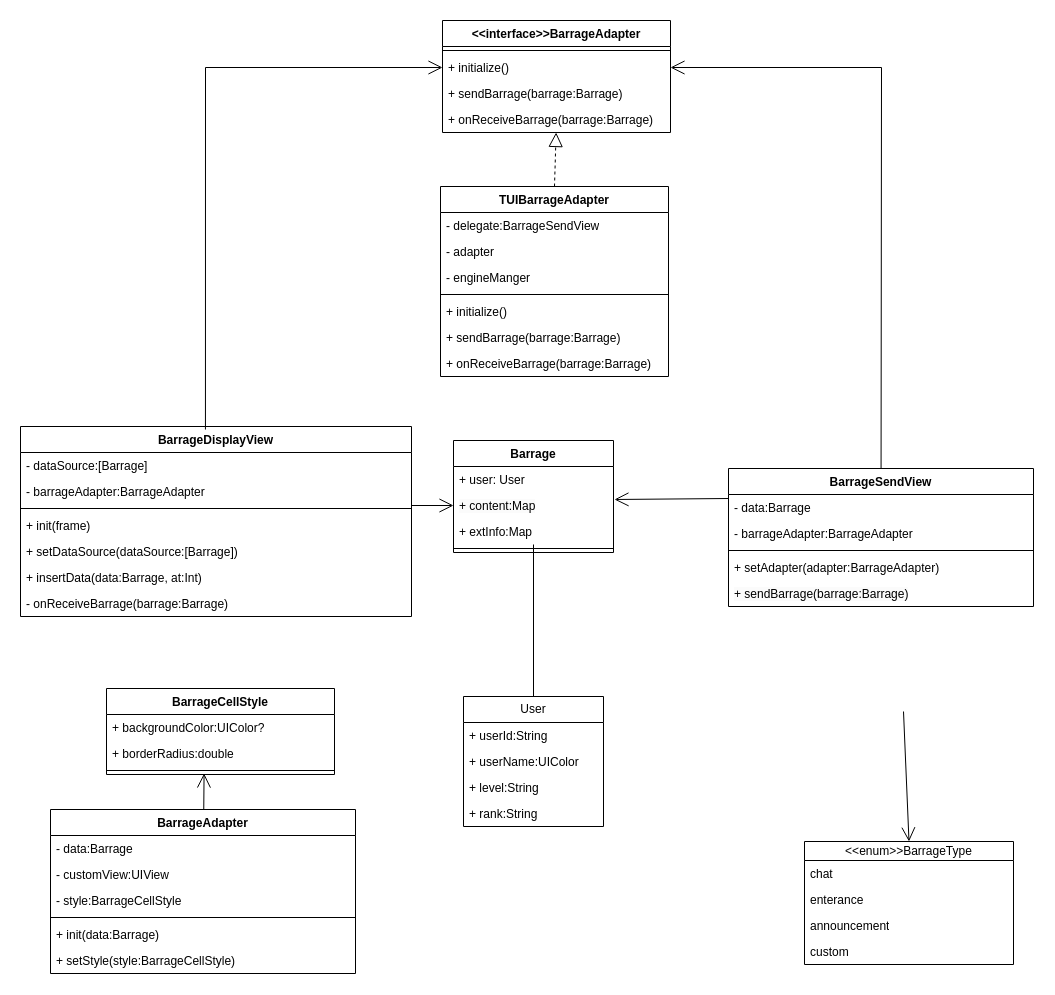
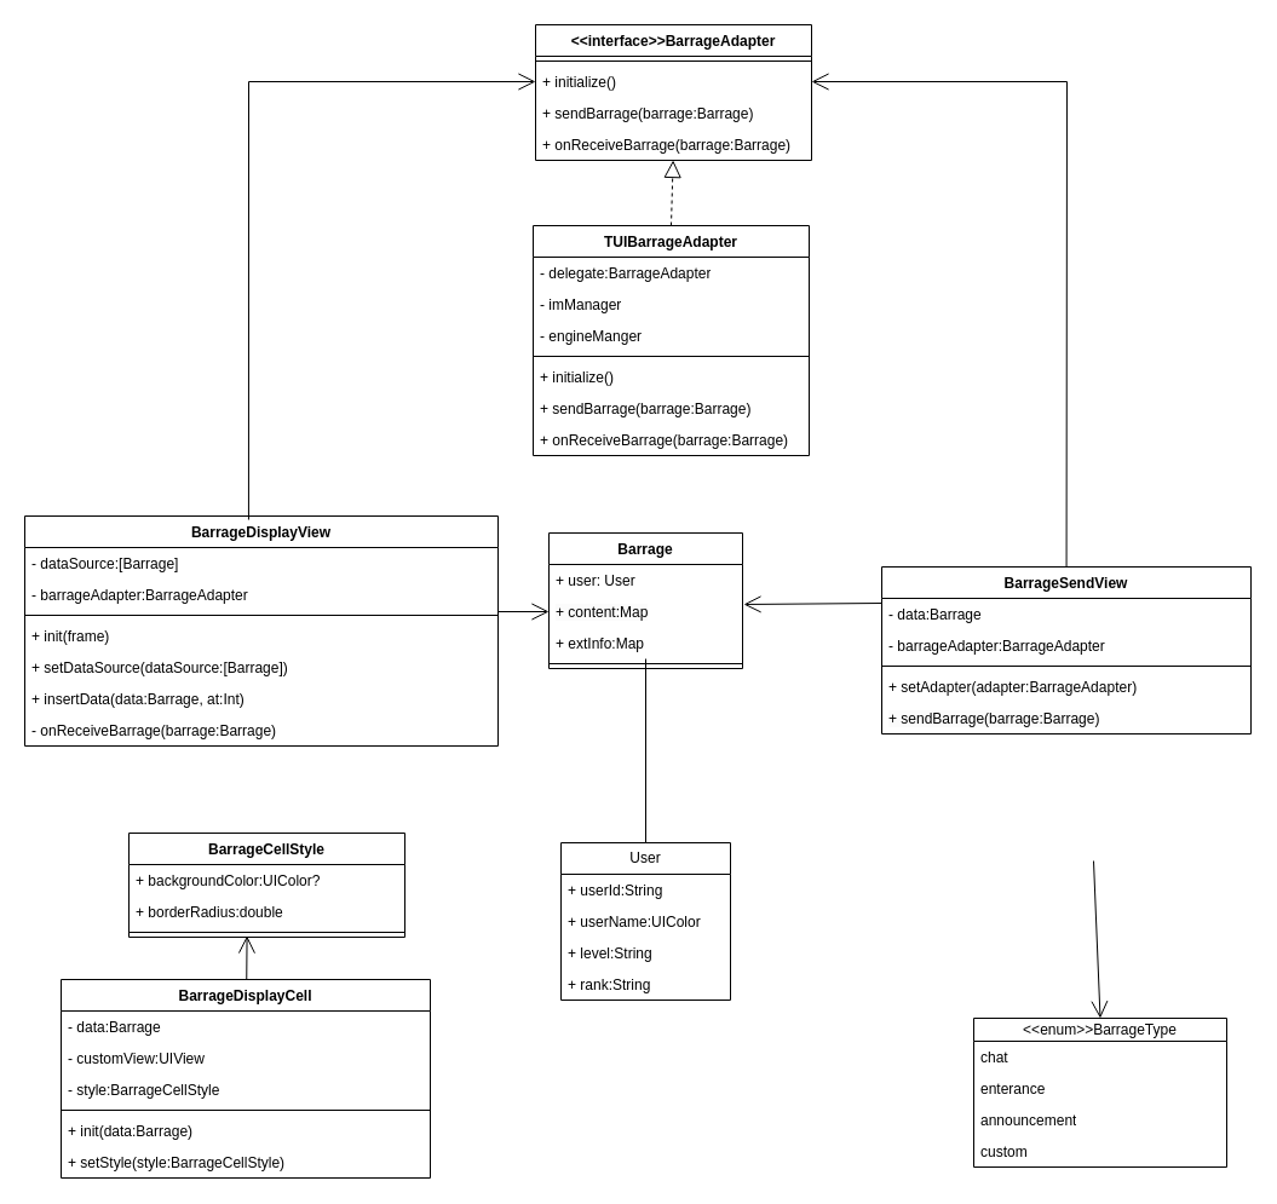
  <mxCell id="0" />
  <mxCell id="1" parent="0" />
  <mxCell id="2" value="&amp;lt;&amp;lt;interface&amp;gt;&amp;gt;BarrageAdapter" style="swimlane;fontStyle=1;align=center;verticalAlign=top;childLayout=stackLayout;horizontal=1;startSize=26;horizontalStack=0;resizeParent=1;resizeParentMax=0;resizeLast=0;collapsible=1;marginBottom=0;whiteSpace=wrap;html=1;" vertex="1" parent="1"><mxGeometry x="442" y="20" width="228" height="112" as="geometry" /></mxCell>
  <mxCell id="3" value="" style="line;strokeWidth=1;fillColor=none;align=left;verticalAlign=middle;spacingTop=-1;spacingLeft=3;spacingRight=3;rotatable=0;labelPosition=right;points=[];portConstraint=eastwest;strokeColor=inherit;" vertex="1" parent="2"><mxGeometry y="26" width="228" height="8" as="geometry" /></mxCell>
  <mxCell id="4" value="+ initialize()" style="text;strokeColor=none;fillColor=none;align=left;verticalAlign=top;spacingLeft=4;spacingRight=4;overflow=hidden;rotatable=0;points=[[0,0.5],[1,0.5]];portConstraint=eastwest;whiteSpace=wrap;html=1;" vertex="1" parent="2"><mxGeometry y="34" width="228" height="26" as="geometry" /></mxCell>
  <mxCell id="5" value="+ sendBarrage(barrage:Barrage)" style="text;strokeColor=none;fillColor=none;align=left;verticalAlign=top;spacingLeft=4;spacingRight=4;overflow=hidden;rotatable=0;points=[[0,0.5],[1,0.5]];portConstraint=eastwest;whiteSpace=wrap;html=1;" vertex="1" parent="2"><mxGeometry y="60" width="228" height="26" as="geometry" /></mxCell>
  <mxCell id="6" value="+ onReceiveBarrage(barrage:Barrage)" style="text;strokeColor=none;fillColor=none;align=left;verticalAlign=top;spacingLeft=4;spacingRight=4;overflow=hidden;rotatable=0;points=[[0,0.5],[1,0.5]];portConstraint=eastwest;whiteSpace=wrap;html=1;" vertex="1" parent="2"><mxGeometry y="86" width="228" height="26" as="geometry" /></mxCell>
  <mxCell id="7" value="TUIBarrageAdapter" style="swimlane;fontStyle=1;align=center;verticalAlign=top;childLayout=stackLayout;horizontal=1;startSize=26;horizontalStack=0;resizeParent=1;resizeParentMax=0;resizeLast=0;collapsible=1;marginBottom=0;whiteSpace=wrap;html=1;" vertex="1" parent="1"><mxGeometry x="440" y="186" width="228" height="190" as="geometry" /></mxCell>
- <mxCell id="8" value="- delegate:BarrageSendView" style="text;strokeColor=none;fillColor=none;align=left;verticalAlign=top;spacingLeft=4;spacingRight=4;overflow=hidden;rotatable=0;points=[[0,0.5],[1,0.5]];portConstraint=eastwest;whiteSpace=wrap;html=1;" vertex="1" parent="7"><mxGeometry y="26" width="228" height="26" as="geometry" /></mxCell>
- <mxCell id="9" value="- adapter" style="text;strokeColor=none;fillColor=none;align=left;verticalAlign=top;spacingLeft=4;spacingRight=4;overflow=hidden;rotatable=0;points=[[0,0.5],[1,0.5]];portConstraint=eastwest;whiteSpace=wrap;html=1;" vertex="1" parent="7"><mxGeometry y="52" width="228" height="26" as="geometry" /></mxCell>
+ <mxCell id="8" value="- delegate:BarrageAdapter" style="text;strokeColor=none;fillColor=none;align=left;verticalAlign=top;spacingLeft=4;spacingRight=4;overflow=hidden;rotatable=0;points=[[0,0.5],[1,0.5]];portConstraint=eastwest;whiteSpace=wrap;html=1;" vertex="1" parent="7"><mxGeometry y="26" width="228" height="26" as="geometry" /></mxCell>
+ <mxCell id="9" value="- imManager" style="text;strokeColor=none;fillColor=none;align=left;verticalAlign=top;spacingLeft=4;spacingRight=4;overflow=hidden;rotatable=0;points=[[0,0.5],[1,0.5]];portConstraint=eastwest;whiteSpace=wrap;html=1;" vertex="1" parent="7"><mxGeometry y="52" width="228" height="26" as="geometry" /></mxCell>
  <mxCell id="10" value="- engineManger" style="text;strokeColor=none;fillColor=none;align=left;verticalAlign=top;spacingLeft=4;spacingRight=4;overflow=hidden;rotatable=0;points=[[0,0.5],[1,0.5]];portConstraint=eastwest;whiteSpace=wrap;html=1;" vertex="1" parent="7"><mxGeometry y="78" width="228" height="26" as="geometry" /></mxCell>
  <mxCell id="11" value="" style="line;strokeWidth=1;fillColor=none;align=left;verticalAlign=middle;spacingTop=-1;spacingLeft=3;spacingRight=3;rotatable=0;labelPosition=right;points=[];portConstraint=eastwest;strokeColor=inherit;" vertex="1" parent="7"><mxGeometry y="104" width="228" height="8" as="geometry" /></mxCell>
  <mxCell id="12" value="+ initialize()" style="text;strokeColor=none;fillColor=none;align=left;verticalAlign=top;spacingLeft=4;spacingRight=4;overflow=hidden;rotatable=0;points=[[0,0.5],[1,0.5]];portConstraint=eastwest;whiteSpace=wrap;html=1;" vertex="1" parent="7"><mxGeometry y="112" width="228" height="26" as="geometry" /></mxCell>
  <mxCell id="13" value="+ sendBarrage(barrage:Barrage)" style="text;strokeColor=none;fillColor=none;align=left;verticalAlign=top;spacingLeft=4;spacingRight=4;overflow=hidden;rotatable=0;points=[[0,0.5],[1,0.5]];portConstraint=eastwest;whiteSpace=wrap;html=1;" vertex="1" parent="7"><mxGeometry y="138" width="228" height="26" as="geometry" /></mxCell>
  <mxCell id="14" value="+ onReceiveBarrage(barrage:Barrage)" style="text;strokeColor=none;fillColor=none;align=left;verticalAlign=top;spacingLeft=4;spacingRight=4;overflow=hidden;rotatable=0;points=[[0,0.5],[1,0.5]];portConstraint=eastwest;whiteSpace=wrap;html=1;" vertex="1" parent="7"><mxGeometry y="164" width="228" height="26" as="geometry" /></mxCell>
  <mxCell id="15" value="" style="endArrow=block;dashed=1;endFill=0;endSize=12;html=1;rounded=0;exitX=0.5;exitY=0;exitDx=0;exitDy=0;" edge="1" parent="1" source="7" target="6"><mxGeometry width="160" relative="1" as="geometry"><mxPoint x="554" y="193" as="sourcePoint" /><mxPoint x="797" y="188" as="targetPoint" /></mxGeometry></mxCell>
  <mxCell id="16" value="BarrageDisplayView" style="swimlane;fontStyle=1;align=center;verticalAlign=top;childLayout=stackLayout;horizontal=1;startSize=26;horizontalStack=0;resizeParent=1;resizeParentMax=0;resizeLast=0;collapsible=1;marginBottom=0;whiteSpace=wrap;html=1;" vertex="1" parent="1"><mxGeometry x="20" y="426" width="391" height="190" as="geometry" /></mxCell>
  <mxCell id="17" value="- dataSource:[Barrage]" style="text;strokeColor=none;fillColor=none;align=left;verticalAlign=top;spacingLeft=4;spacingRight=4;overflow=hidden;rotatable=0;points=[[0,0.5],[1,0.5]];portConstraint=eastwest;whiteSpace=wrap;html=1;" vertex="1" parent="16"><mxGeometry y="26" width="391" height="26" as="geometry" /></mxCell>
  <mxCell id="18" value="- barrageAdapter:BarrageAdapter" style="text;strokeColor=none;fillColor=none;align=left;verticalAlign=top;spacingLeft=4;spacingRight=4;overflow=hidden;rotatable=0;points=[[0,0.5],[1,0.5]];portConstraint=eastwest;whiteSpace=wrap;html=1;" vertex="1" parent="16"><mxGeometry y="52" width="391" height="26" as="geometry" /></mxCell>
  <mxCell id="19" value="" style="line;strokeWidth=1;fillColor=none;align=left;verticalAlign=middle;spacingTop=-1;spacingLeft=3;spacingRight=3;rotatable=0;labelPosition=right;points=[];portConstraint=eastwest;strokeColor=inherit;" vertex="1" parent="16"><mxGeometry y="78" width="391" height="8" as="geometry" /></mxCell>
  <mxCell id="20" value="+ init(frame)" style="text;strokeColor=none;fillColor=none;align=left;verticalAlign=top;spacingLeft=4;spacingRight=4;overflow=hidden;rotatable=0;points=[[0,0.5],[1,0.5]];portConstraint=eastwest;whiteSpace=wrap;html=1;" vertex="1" parent="16"><mxGeometry y="86" width="391" height="26" as="geometry" /></mxCell>
  <mxCell id="21" value="+ setDataSource(dataSource:[Barrage])" style="text;strokeColor=none;fillColor=none;align=left;verticalAlign=top;spacingLeft=4;spacingRight=4;overflow=hidden;rotatable=0;points=[[0,0.5],[1,0.5]];portConstraint=eastwest;whiteSpace=wrap;html=1;" vertex="1" parent="16"><mxGeometry y="112" width="391" height="26" as="geometry" /></mxCell>
  <mxCell id="22" value="+ insertData(data:Barrage, at:Int)" style="text;strokeColor=none;fillColor=none;align=left;verticalAlign=top;spacingLeft=4;spacingRight=4;overflow=hidden;rotatable=0;points=[[0,0.5],[1,0.5]];portConstraint=eastwest;whiteSpace=wrap;html=1;" vertex="1" parent="16"><mxGeometry y="138" width="391" height="26" as="geometry" /></mxCell>
  <mxCell id="23" value="- onReceiveBarrage(barrage:Barrage)" style="text;strokeColor=none;fillColor=none;align=left;verticalAlign=top;spacingLeft=4;spacingRight=4;overflow=hidden;rotatable=0;points=[[0,0.5],[1,0.5]];portConstraint=eastwest;whiteSpace=wrap;html=1;" vertex="1" parent="16"><mxGeometry y="164" width="391" height="26" as="geometry" /></mxCell>
  <mxCell id="24" value="Barrage" style="swimlane;fontStyle=1;align=center;verticalAlign=top;childLayout=stackLayout;horizontal=1;startSize=26;horizontalStack=0;resizeParent=1;resizeParentMax=0;resizeLast=0;collapsible=1;marginBottom=0;whiteSpace=wrap;html=1;" vertex="1" parent="1"><mxGeometry x="453" y="440" width="160" height="112" as="geometry" /></mxCell>
  <mxCell id="25" value="+ user: User" style="text;strokeColor=none;fillColor=none;align=left;verticalAlign=top;spacingLeft=4;spacingRight=4;overflow=hidden;rotatable=0;points=[[0,0.5],[1,0.5]];portConstraint=eastwest;whiteSpace=wrap;html=1;" vertex="1" parent="24"><mxGeometry y="26" width="160" height="26" as="geometry" /></mxCell>
  <mxCell id="26" value="&lt;meta charset=&quot;utf-8&quot;&gt;&lt;span style=&quot;color: rgb(0, 0, 0); font-family: Helvetica; font-size: 12px; font-style: normal; font-variant-ligatures: normal; font-variant-caps: normal; font-weight: 400; letter-spacing: normal; orphans: 2; text-align: left; text-indent: 0px; text-transform: none; widows: 2; word-spacing: 0px; -webkit-text-stroke-width: 0px; white-space: normal; background-color: rgb(251, 251, 251); text-decoration-thickness: initial; text-decoration-style: initial; text-decoration-color: initial; display: inline !important; float: none;&quot;&gt;+ content:Map&lt;/span&gt;" style="text;strokeColor=none;fillColor=none;align=left;verticalAlign=top;spacingLeft=4;spacingRight=4;overflow=hidden;rotatable=0;points=[[0,0.5],[1,0.5]];portConstraint=eastwest;whiteSpace=wrap;html=1;" vertex="1" parent="24"><mxGeometry y="52" width="160" height="26" as="geometry" /></mxCell>
  <mxCell id="27" value="+ extInfo:Map" style="text;strokeColor=none;fillColor=none;align=left;verticalAlign=top;spacingLeft=4;spacingRight=4;overflow=hidden;rotatable=0;points=[[0,0.5],[1,0.5]];portConstraint=eastwest;whiteSpace=wrap;html=1;" vertex="1" parent="24"><mxGeometry y="78" width="160" height="26" as="geometry" /></mxCell>
  <mxCell id="28" value="" style="line;strokeWidth=1;fillColor=none;align=left;verticalAlign=middle;spacingTop=-1;spacingLeft=3;spacingRight=3;rotatable=0;labelPosition=right;points=[];portConstraint=eastwest;strokeColor=inherit;" vertex="1" parent="24"><mxGeometry y="104" width="160" height="8" as="geometry" /></mxCell>
  <mxCell id="29" value="&amp;lt;&amp;lt;enum&amp;gt;&amp;gt;BarrageType" style="swimlane;fontStyle=0;childLayout=stackLayout;horizontal=1;startSize=19;fillColor=none;horizontalStack=0;resizeParent=1;resizeParentMax=0;resizeLast=0;collapsible=1;marginBottom=0;whiteSpace=wrap;html=1;" vertex="1" parent="1"><mxGeometry x="804" y="841" width="209" height="123" as="geometry" /></mxCell>
  <mxCell id="30" value="chat" style="text;strokeColor=none;fillColor=none;align=left;verticalAlign=top;spacingLeft=4;spacingRight=4;overflow=hidden;rotatable=0;points=[[0,0.5],[1,0.5]];portConstraint=eastwest;whiteSpace=wrap;html=1;" vertex="1" parent="29"><mxGeometry y="19" width="209" height="26" as="geometry" /></mxCell>
  <mxCell id="31" value="enterance" style="text;strokeColor=none;fillColor=none;align=left;verticalAlign=top;spacingLeft=4;spacingRight=4;overflow=hidden;rotatable=0;points=[[0,0.5],[1,0.5]];portConstraint=eastwest;whiteSpace=wrap;html=1;" vertex="1" parent="29"><mxGeometry y="45" width="209" height="26" as="geometry" /></mxCell>
  <mxCell id="32" value="announcement" style="text;strokeColor=none;fillColor=none;align=left;verticalAlign=top;spacingLeft=4;spacingRight=4;overflow=hidden;rotatable=0;points=[[0,0.5],[1,0.5]];portConstraint=eastwest;whiteSpace=wrap;html=1;" vertex="1" parent="29"><mxGeometry y="71" width="209" height="26" as="geometry" /></mxCell>
  <mxCell id="33" value="custom" style="text;strokeColor=none;fillColor=none;align=left;verticalAlign=top;spacingLeft=4;spacingRight=4;overflow=hidden;rotatable=0;points=[[0,0.5],[1,0.5]];portConstraint=eastwest;whiteSpace=wrap;html=1;" vertex="1" parent="29"><mxGeometry y="97" width="209" height="26" as="geometry" /></mxCell>
  <mxCell id="34" value="" style="endArrow=open;endFill=1;endSize=12;html=1;rounded=0;entryX=0.5;entryY=0;entryDx=0;entryDy=0;" edge="1" parent="1" target="29"><mxGeometry width="160" relative="1" as="geometry"><mxPoint x="903" y="711" as="sourcePoint" /><mxPoint x="1050.5" y="837.99" as="targetPoint" /></mxGeometry></mxCell>
- <mxCell id="35" value="BarrageAdapter" style="swimlane;fontStyle=1;align=center;verticalAlign=top;childLayout=stackLayout;horizontal=1;startSize=26;horizontalStack=0;resizeParent=1;resizeParentMax=0;resizeLast=0;collapsible=1;marginBottom=0;whiteSpace=wrap;html=1;" vertex="1" parent="1"><mxGeometry x="50" y="809" width="305" height="164" as="geometry" /></mxCell>
+ <mxCell id="35" value="BarrageDisplayCell" style="swimlane;fontStyle=1;align=center;verticalAlign=top;childLayout=stackLayout;horizontal=1;startSize=26;horizontalStack=0;resizeParent=1;resizeParentMax=0;resizeLast=0;collapsible=1;marginBottom=0;whiteSpace=wrap;html=1;" vertex="1" parent="1"><mxGeometry x="50" y="809" width="305" height="164" as="geometry" /></mxCell>
  <mxCell id="36" value="- data:Barrage" style="text;strokeColor=none;fillColor=none;align=left;verticalAlign=top;spacingLeft=4;spacingRight=4;overflow=hidden;rotatable=0;points=[[0,0.5],[1,0.5]];portConstraint=eastwest;whiteSpace=wrap;html=1;" vertex="1" parent="35"><mxGeometry y="26" width="305" height="26" as="geometry" /></mxCell>
  <mxCell id="37" value="- customView:UIView" style="text;strokeColor=none;fillColor=none;align=left;verticalAlign=top;spacingLeft=4;spacingRight=4;overflow=hidden;rotatable=0;points=[[0,0.5],[1,0.5]];portConstraint=eastwest;whiteSpace=wrap;html=1;" vertex="1" parent="35"><mxGeometry y="52" width="305" height="26" as="geometry" /></mxCell>
  <mxCell id="38" value="- style:BarrageCellStyle" style="text;strokeColor=none;fillColor=none;align=left;verticalAlign=top;spacingLeft=4;spacingRight=4;overflow=hidden;rotatable=0;points=[[0,0.5],[1,0.5]];portConstraint=eastwest;whiteSpace=wrap;html=1;" vertex="1" parent="35"><mxGeometry y="78" width="305" height="26" as="geometry" /></mxCell>
  <mxCell id="39" value="" style="line;strokeWidth=1;fillColor=none;align=left;verticalAlign=middle;spacingTop=-1;spacingLeft=3;spacingRight=3;rotatable=0;labelPosition=right;points=[];portConstraint=eastwest;strokeColor=inherit;" vertex="1" parent="35"><mxGeometry y="104" width="305" height="8" as="geometry" /></mxCell>
  <mxCell id="40" value="+ init(data:Barrage)" style="text;strokeColor=none;fillColor=none;align=left;verticalAlign=top;spacingLeft=4;spacingRight=4;overflow=hidden;rotatable=0;points=[[0,0.5],[1,0.5]];portConstraint=eastwest;whiteSpace=wrap;html=1;" vertex="1" parent="35"><mxGeometry y="112" width="305" height="26" as="geometry" /></mxCell>
  <mxCell id="41" value="+ setStyle(style:BarrageCellStyle)" style="text;strokeColor=none;fillColor=none;align=left;verticalAlign=top;spacingLeft=4;spacingRight=4;overflow=hidden;rotatable=0;points=[[0,0.5],[1,0.5]];portConstraint=eastwest;whiteSpace=wrap;html=1;" vertex="1" parent="35"><mxGeometry y="138" width="305" height="26" as="geometry" /></mxCell>
  <mxCell id="42" value="BarrageCellStyle" style="swimlane;fontStyle=1;align=center;verticalAlign=top;childLayout=stackLayout;horizontal=1;startSize=26;horizontalStack=0;resizeParent=1;resizeParentMax=0;resizeLast=0;collapsible=1;marginBottom=0;whiteSpace=wrap;html=1;" vertex="1" parent="1"><mxGeometry x="106" y="688" width="228" height="86" as="geometry" /></mxCell>
  <mxCell id="43" value="+ backgroundColor:UIColor?" style="text;strokeColor=none;fillColor=none;align=left;verticalAlign=top;spacingLeft=4;spacingRight=4;overflow=hidden;rotatable=0;points=[[0,0.5],[1,0.5]];portConstraint=eastwest;whiteSpace=wrap;html=1;" vertex="1" parent="42"><mxGeometry y="26" width="228" height="26" as="geometry" /></mxCell>
  <mxCell id="44" value="+ borderRadius:double" style="text;strokeColor=none;fillColor=none;align=left;verticalAlign=top;spacingLeft=4;spacingRight=4;overflow=hidden;rotatable=0;points=[[0,0.5],[1,0.5]];portConstraint=eastwest;whiteSpace=wrap;html=1;" vertex="1" parent="42"><mxGeometry y="52" width="228" height="26" as="geometry" /></mxCell>
  <mxCell id="45" value="" style="line;strokeWidth=1;fillColor=none;align=left;verticalAlign=middle;spacingTop=-1;spacingLeft=3;spacingRight=3;rotatable=0;labelPosition=right;points=[];portConstraint=eastwest;strokeColor=inherit;" vertex="1" parent="42"><mxGeometry y="78" width="228" height="8" as="geometry" /></mxCell>
  <mxCell id="46" value="" style="endArrow=open;endFill=1;endSize=12;html=1;rounded=0;entryX=0.428;entryY=0.875;entryDx=0;entryDy=0;entryPerimeter=0;" edge="1" parent="1" source="35" target="45"><mxGeometry width="160" relative="1" as="geometry"><mxPoint x="-47" y="812" as="sourcePoint" /><mxPoint x="113" y="812" as="targetPoint" /></mxGeometry></mxCell>
  <mxCell id="47" value="BarrageSendView" style="swimlane;fontStyle=1;align=center;verticalAlign=top;childLayout=stackLayout;horizontal=1;startSize=26;horizontalStack=0;resizeParent=1;resizeParentMax=0;resizeLast=0;collapsible=1;marginBottom=0;whiteSpace=wrap;html=1;" vertex="1" parent="1"><mxGeometry x="728" y="468" width="305" height="138" as="geometry" /></mxCell>
  <mxCell id="48" value="- data:Barrage" style="text;strokeColor=none;fillColor=none;align=left;verticalAlign=top;spacingLeft=4;spacingRight=4;overflow=hidden;rotatable=0;points=[[0,0.5],[1,0.5]];portConstraint=eastwest;whiteSpace=wrap;html=1;" vertex="1" parent="47"><mxGeometry y="26" width="305" height="26" as="geometry" /></mxCell>
  <mxCell id="49" value="- barrageAdapter:BarrageAdapter" style="text;strokeColor=none;fillColor=none;align=left;verticalAlign=top;spacingLeft=4;spacingRight=4;overflow=hidden;rotatable=0;points=[[0,0.5],[1,0.5]];portConstraint=eastwest;whiteSpace=wrap;html=1;" vertex="1" parent="47"><mxGeometry y="52" width="305" height="26" as="geometry" /></mxCell>
  <mxCell id="50" value="" style="line;strokeWidth=1;fillColor=none;align=left;verticalAlign=middle;spacingTop=-1;spacingLeft=3;spacingRight=3;rotatable=0;labelPosition=right;points=[];portConstraint=eastwest;strokeColor=inherit;" vertex="1" parent="47"><mxGeometry y="78" width="305" height="8" as="geometry" /></mxCell>
  <mxCell id="51" value="+ setAdapter(adapter:BarrageAdapter)" style="text;strokeColor=none;fillColor=none;align=left;verticalAlign=top;spacingLeft=4;spacingRight=4;overflow=hidden;rotatable=0;points=[[0,0.5],[1,0.5]];portConstraint=eastwest;whiteSpace=wrap;html=1;" vertex="1" parent="47"><mxGeometry y="86" width="305" height="26" as="geometry" /></mxCell>
  <mxCell id="52" value="&lt;meta charset=&quot;utf-8&quot;&gt;&lt;span style=&quot;color: rgb(0, 0, 0); font-family: Helvetica; font-size: 12px; font-style: normal; font-variant-ligatures: normal; font-variant-caps: normal; font-weight: 400; letter-spacing: normal; orphans: 2; text-align: left; text-indent: 0px; text-transform: none; widows: 2; word-spacing: 0px; -webkit-text-stroke-width: 0px; white-space: normal; background-color: rgb(251, 251, 251); text-decoration-thickness: initial; text-decoration-style: initial; text-decoration-color: initial; display: inline !important; float: none;&quot;&gt;+ sendBarrage(barrage:Barrage)&lt;/span&gt;" style="text;strokeColor=none;fillColor=none;align=left;verticalAlign=top;spacingLeft=4;spacingRight=4;overflow=hidden;rotatable=0;points=[[0,0.5],[1,0.5]];portConstraint=eastwest;whiteSpace=wrap;html=1;" vertex="1" parent="47"><mxGeometry y="112" width="305" height="26" as="geometry" /></mxCell>
  <mxCell id="53" value="" style="endArrow=open;endFill=1;endSize=12;html=1;rounded=0;entryX=0;entryY=0.5;entryDx=0;entryDy=0;exitX=1;exitY=0.125;exitDx=0;exitDy=0;exitPerimeter=0;" edge="1" parent="1" source="19"><mxGeometry width="160" relative="1" as="geometry"><mxPoint x="349" y="502" as="sourcePoint" /><mxPoint x="453" y="505" as="targetPoint" /></mxGeometry></mxCell>
  <mxCell id="54" value="" style="endArrow=open;endFill=1;endSize=12;html=1;rounded=0;exitX=0;exitY=0.154;exitDx=0;exitDy=0;exitPerimeter=0;" edge="1" parent="1" source="48"><mxGeometry width="160" relative="1" as="geometry"><mxPoint x="350" y="514" as="sourcePoint" /><mxPoint x="614" y="499" as="targetPoint" /></mxGeometry></mxCell>
  <mxCell id="55" value="" style="endArrow=open;endFill=1;endSize=12;html=1;rounded=0;entryX=1;entryY=0.5;entryDx=0;entryDy=0;" edge="1" parent="1" source="47" target="4"><mxGeometry width="160" relative="1" as="geometry"><mxPoint x="788" y="352" as="sourcePoint" /><mxPoint x="948" y="352" as="targetPoint" /><Array as="points"><mxPoint x="881" y="67" /></Array></mxGeometry></mxCell>
  <mxCell id="56" value="User" style="swimlane;fontStyle=0;childLayout=stackLayout;horizontal=1;startSize=26;fillColor=none;horizontalStack=0;resizeParent=1;resizeParentMax=0;resizeLast=0;collapsible=1;marginBottom=0;whiteSpace=wrap;html=1;" vertex="1" parent="1"><mxGeometry x="463" y="696" width="140" height="130" as="geometry" /></mxCell>
  <mxCell id="57" value="+ userId:String" style="text;strokeColor=none;fillColor=none;align=left;verticalAlign=top;spacingLeft=4;spacingRight=4;overflow=hidden;rotatable=0;points=[[0,0.5],[1,0.5]];portConstraint=eastwest;whiteSpace=wrap;html=1;" vertex="1" parent="56"><mxGeometry y="26" width="140" height="26" as="geometry" /></mxCell>
  <mxCell id="58" value="+ userName:UIColor" style="text;strokeColor=none;fillColor=none;align=left;verticalAlign=top;spacingLeft=4;spacingRight=4;overflow=hidden;rotatable=0;points=[[0,0.5],[1,0.5]];portConstraint=eastwest;whiteSpace=wrap;html=1;" vertex="1" parent="56"><mxGeometry y="52" width="140" height="26" as="geometry" /></mxCell>
  <mxCell id="59" value="+ level:String&lt;div&gt;&lt;br&gt;&lt;/div&gt;" style="text;strokeColor=none;fillColor=none;align=left;verticalAlign=top;spacingLeft=4;spacingRight=4;overflow=hidden;rotatable=0;points=[[0,0.5],[1,0.5]];portConstraint=eastwest;whiteSpace=wrap;html=1;" vertex="1" parent="56"><mxGeometry y="78" width="140" height="26" as="geometry" /></mxCell>
  <mxCell id="60" value="&lt;div&gt;+ rank:String&lt;/div&gt;" style="text;strokeColor=none;fillColor=none;align=left;verticalAlign=top;spacingLeft=4;spacingRight=4;overflow=hidden;rotatable=0;points=[[0,0.5],[1,0.5]];portConstraint=eastwest;whiteSpace=wrap;html=1;" vertex="1" parent="56"><mxGeometry y="104" width="140" height="26" as="geometry" /></mxCell>
  <mxCell id="61" value="" style="endArrow=none;endFill=1;endSize=12;html=1;rounded=0;entryX=0.5;entryY=0;entryDx=0;entryDy=0;" edge="1" parent="1" source="27" target="56"><mxGeometry width="160" relative="1" as="geometry"><mxPoint x="369" y="716" as="sourcePoint" /><mxPoint x="529" y="673" as="targetPoint" /></mxGeometry></mxCell>
  <mxCell id="62" value="" style="endArrow=open;endFill=1;endSize=12;html=1;rounded=0;exitX=0.473;exitY=0.016;exitDx=0;exitDy=0;exitPerimeter=0;entryX=0;entryY=0.5;entryDx=0;entryDy=0;" edge="1" parent="1" source="16" target="4"><mxGeometry width="160" relative="1" as="geometry"><mxPoint y="214" as="sourcePoint" x="165" /><mxPoint x="205" y="90" as="targetPoint" /><Array as="points"><mxPoint x="205" y="67" /></Array></mxGeometry></mxCell>
